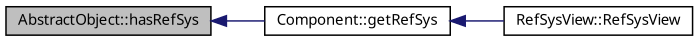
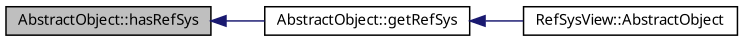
  digraph {
    fontname="Noto Sans"
    rankdir=LR
    node [color=black fillcolor=white fontname="Noto Sans" fontsize=10 shape=record style=filled]
    edge [color=midnightblue dir=back fontname="Noto Sans" fontsize=10 labelfontname=Helvetica labelfontsize=10 style=solid]
    n1 [fillcolor=grey75 fontcolor=black height=0.2 label="AbstractObject::hasRefSys" width=0.4]
-   n2 [height=0.2 label="Component::getRefSys" width=0.4]
-   n3 [height=0.2 label="RefSysView::RefSysView" width=0.4]
+   n2 [height=0.2 label="AbstractObject::getRefSys" width=0.4]
+   n3 [height=0.2 label="RefSysView::AbstractObject" width=0.4]
    n1 -> n2
    n2 -> n3
  }
